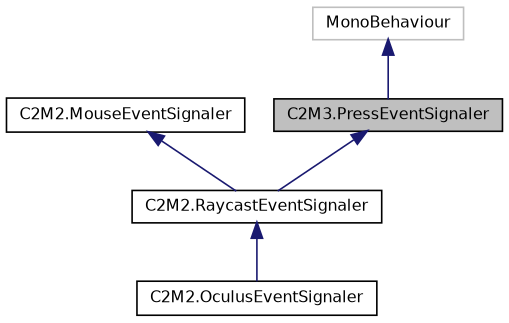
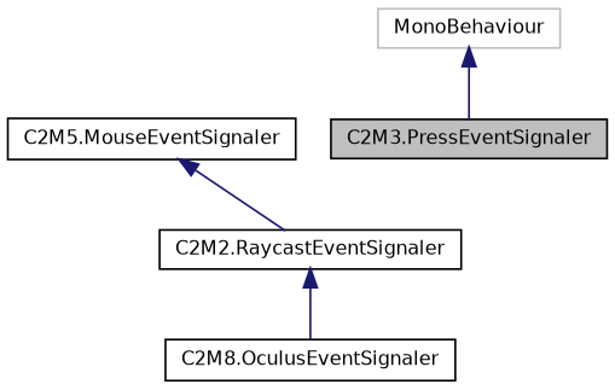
  digraph {
    node [color=black fillcolor=white fontname=Helvetica fontsize=10 shape=record style=filled]
    edge [color=midnightblue dir=back fontname=Helvetica fontsize=10 labelfontname=Helvetica labelfontsize=10 style=solid]
    n1 [fillcolor=grey75 fontcolor=black height=0.2 label="C2M3.PressEventSignaler" width=0.4]
    n2 [height=0.2 label="C2M2.RaycastEventSignaler" width=0.4]
-   n3 [height=0.2 label="C2M2.OculusEventSignaler" width=0.4]
+   n3 [height=0.2 label="C2M8.OculusEventSignaler" width=0.4]
    n4 [color=grey75 height=0.2 label=MonoBehaviour width=0.4]
-   n5 [height=0.2 label="C2M2.MouseEventSignaler" width=0.4]
-   n1 -> n2
+   n5 [height=0.2 label="C2M5.MouseEventSignaler" width=0.4]
    n2 -> n3
    n4 -> n1
    n5 -> n2
  }
